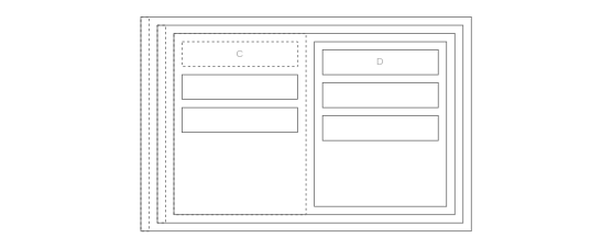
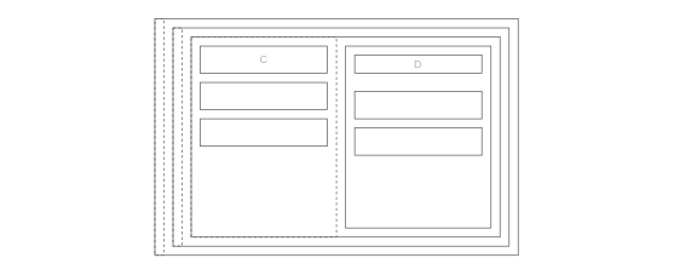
  <mxCell id="0" />
  <mxCell id="1" parent="0" />
  <mxCell id="2" value="" style="rounded=0;whiteSpace=wrap;html=1;fontSize=24;align=left;fillColor=none;strokeColor=#666666;" parent="1" vertex="1"><mxGeometry x="170" y="20" width="400" height="260" as="geometry" /></mxCell>
  <mxCell id="3" value="" style="rounded=0;whiteSpace=wrap;html=1;fontSize=24;align=left;fillColor=none;strokeColor=#666666;dashed=1;" parent="1" vertex="1"><mxGeometry x="190" y="30" width="10" height="240" as="geometry" /></mxCell>
  <mxCell id="4" value="" style="rounded=0;whiteSpace=wrap;html=1;fontSize=24;align=left;fillColor=none;strokeColor=#666666;dashed=1;" parent="1" vertex="1"><mxGeometry x="170" y="20" width="10" height="260" as="geometry" /></mxCell>
  <mxCell id="5" value="" style="rounded=0;whiteSpace=wrap;html=1;fontSize=24;align=left;fillColor=none;strokeColor=#666666;" parent="1" vertex="1"><mxGeometry x="190" y="30" width="370" height="240" as="geometry" /></mxCell>
  <mxCell id="6" value="" style="rounded=0;whiteSpace=wrap;html=1;fontSize=24;align=left;fillColor=none;strokeColor=#666666;" parent="1" vertex="1"><mxGeometry x="210" y="40" width="340" height="220" as="geometry" /></mxCell>
- <mxCell id="7" value="C" style="rounded=0;whiteSpace=wrap;html=1;fontSize=12;align=center;fillColor=none;strokeColor=#666666;fontColor=#B3B3B3;dashed=1;" parent="1" vertex="1"><mxGeometry x="220" y="50" width="140" height="30" as="geometry" /></mxCell>
+ <mxCell id="7" value="C" style="rounded=0;whiteSpace=wrap;html=1;fontSize=12;align=center;fillColor=none;strokeColor=#666666;fontColor=#B3B3B3;" parent="1" vertex="1"><mxGeometry x="220" y="50" width="140" height="30" as="geometry" /></mxCell>
  <mxCell id="8" value="" style="rounded=0;whiteSpace=wrap;html=1;fontSize=12;align=center;fillColor=none;strokeColor=#666666;fontColor=#B3B3B3;" parent="1" vertex="1"><mxGeometry x="220" y="130" width="140" height="30" as="geometry" /></mxCell>
  <mxCell id="9" value="" style="rounded=0;whiteSpace=wrap;html=1;fontSize=12;align=center;fillColor=none;strokeColor=#666666;fontColor=#B3B3B3;" parent="1" vertex="1"><mxGeometry x="220" y="90" width="140" height="30" as="geometry" /></mxCell>
- <mxCell id="10" value="D" style="rounded=0;whiteSpace=wrap;html=1;fontSize=12;align=center;fillColor=none;strokeColor=#666666;fontColor=#B3B3B3;" parent="1" vertex="1"><mxGeometry x="390" y="60" width="140" height="30" as="geometry" /></mxCell>
+ <mxCell id="10" value="D" style="rounded=0;whiteSpace=wrap;html=1;fontSize=12;align=center;fillColor=none;strokeColor=#666666;fontColor=#B3B3B3;" parent="1" vertex="1"><mxGeometry x="390" y="60" width="140" height="20" as="geometry" /></mxCell>
  <mxCell id="11" value="" style="rounded=0;whiteSpace=wrap;html=1;fontSize=12;align=center;fillColor=none;strokeColor=#666666;fontColor=#B3B3B3;" parent="1" vertex="1"><mxGeometry x="390" y="140" width="140" height="30" as="geometry" /></mxCell>
  <mxCell id="12" value="" style="rounded=0;whiteSpace=wrap;html=1;fontSize=12;align=center;fillColor=none;strokeColor=#666666;fontColor=#B3B3B3;" parent="1" vertex="1"><mxGeometry x="390" y="100" width="140" height="30" as="geometry" /></mxCell>
  <mxCell id="13" value="" style="rounded=0;whiteSpace=wrap;html=1;fontSize=24;align=left;fillColor=none;strokeColor=#666666;" parent="1" vertex="1"><mxGeometry x="380" y="50" width="160" height="200" as="geometry" /></mxCell>
  <mxCell id="14" value="" style="rounded=0;whiteSpace=wrap;html=1;fontSize=24;align=left;fillColor=none;strokeColor=#666666;dashed=1;" parent="1" vertex="1"><mxGeometry x="210" y="40" width="160" height="220" as="geometry" /></mxCell>
  <mxCell id="15" value="" style="rounded=0;whiteSpace=wrap;html=1;fontSize=24;align=left;fillColor=none;strokeColor=none;" vertex="1" parent="1"><mxGeometry x="20" y="20" width="700" height="260" as="geometry" /></mxCell>
